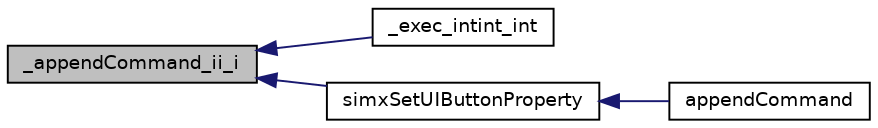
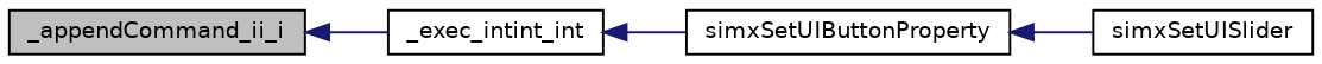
  digraph {
    rankdir=LR
    node [color=black fillcolor=white fontname=Helvetica fontsize=10 shape=record style=filled]
    edge [color=midnightblue dir=back fontname=Helvetica fontsize=10 labelfontname=Helvetica labelfontsize=10 style=solid]
    n1 [fillcolor=grey75 fontcolor=black height=0.2 label=_appendCommand_ii_i width=0.4]
    n2 [height=0.2 label=_exec_intint_int width=0.4]
    n3 [height=0.2 label=simxSetUIButtonProperty width=0.4]
-   n4 [height=0.2 label=appendCommand width=0.4]
+   n4 [height=0.2 label=simxSetUISlider width=0.4]
    n1 -> n2
-   n1 -> n3
+   n2 -> n3
    n3 -> n4
  }
